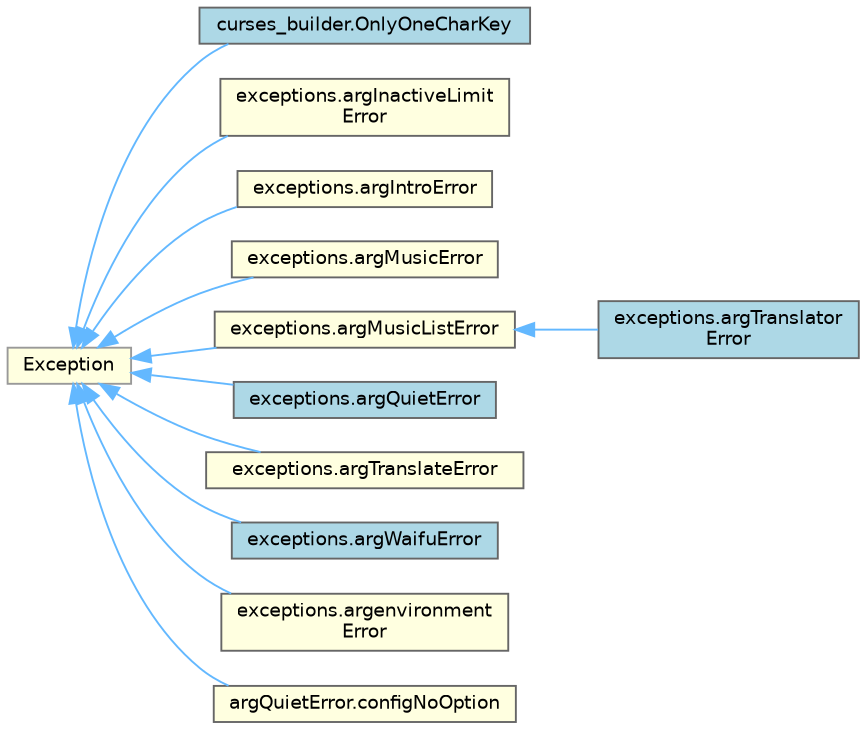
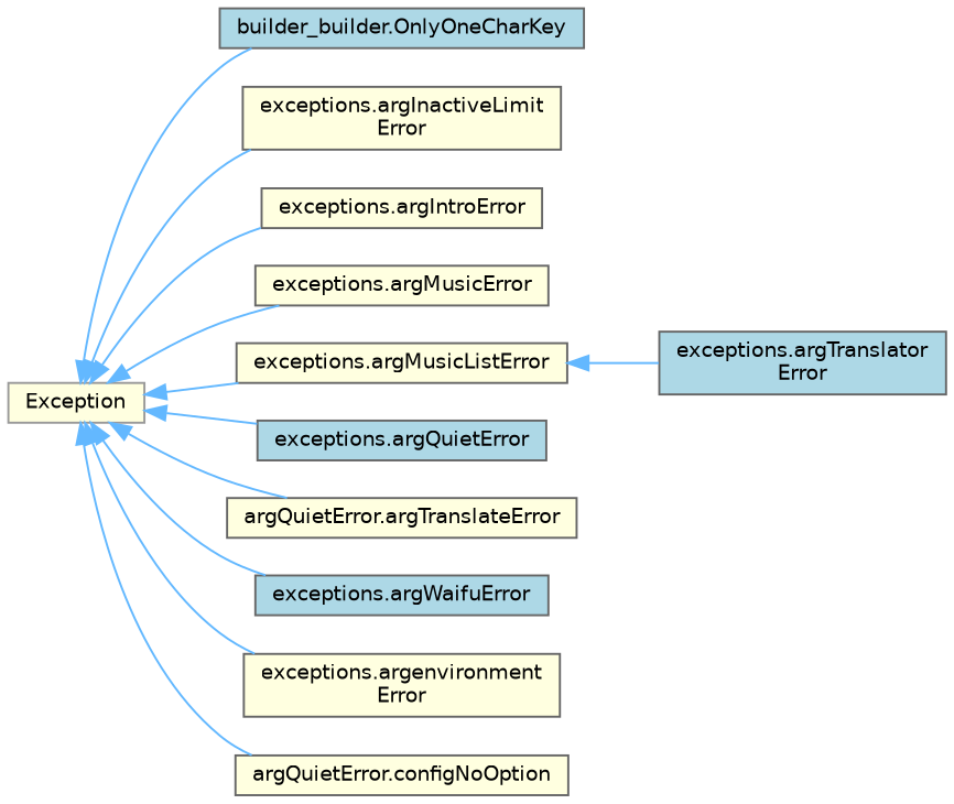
  digraph {
    rankdir=LR
    node [color=grey40 fillcolor=lightyellow fontname=Helvetica fontsize=10 shape=box style=filled]
    edge [color=steelblue1 dir=back fontname=Helvetica fontsize=10 labelfontname=Helvetica labelfontsize=10 style=solid]
    n1 [color=grey60 height=0.2 label=Exception width=0.4]
-   n2 [fillcolor=lightblue height=0.2 label="curses_builder.OnlyOneCharKey" width=0.4]
+   n2 [fillcolor=lightblue height=0.2 label="builder_builder.OnlyOneCharKey" width=0.4]
    n3 [height=0.2 label="exceptions.argInactiveLimit\lError" width=0.4]
    n4 [height=0.2 label="exceptions.argIntroError" width=0.4]
    n5 [height=0.2 label="exceptions.argMusicError" width=0.4]
    n6 [height=0.2 label="exceptions.argMusicListError" width=0.4]
    n7 [fillcolor=lightblue height=0.2 label="exceptions.argQuietError" width=0.4]
-   n8 [height=0.2 label="exceptions.argTranslateError" width=0.4]
+   n8 [height=0.2 label="argQuietError.argTranslateError" width=0.4]
    n9 [fillcolor=lightblue height=0.2 label="exceptions.argWaifuError" width=0.4]
    n10 [height=0.2 label="exceptions.argenvironment\lError" width=0.4]
    n11 [height=0.2 label="argQuietError.configNoOption" width=0.4]
    n12 [fillcolor=lightblue height=0.2 label="exceptions.argTranslator\lError" width=0.4]
    n1 -> n2
    n1 -> n3
    n1 -> n4
    n1 -> n5
    n1 -> n6
    n1 -> n7
    n1 -> n8
    n1 -> n9
    n1 -> n10
    n1 -> n11
    n6 -> n12
  }
